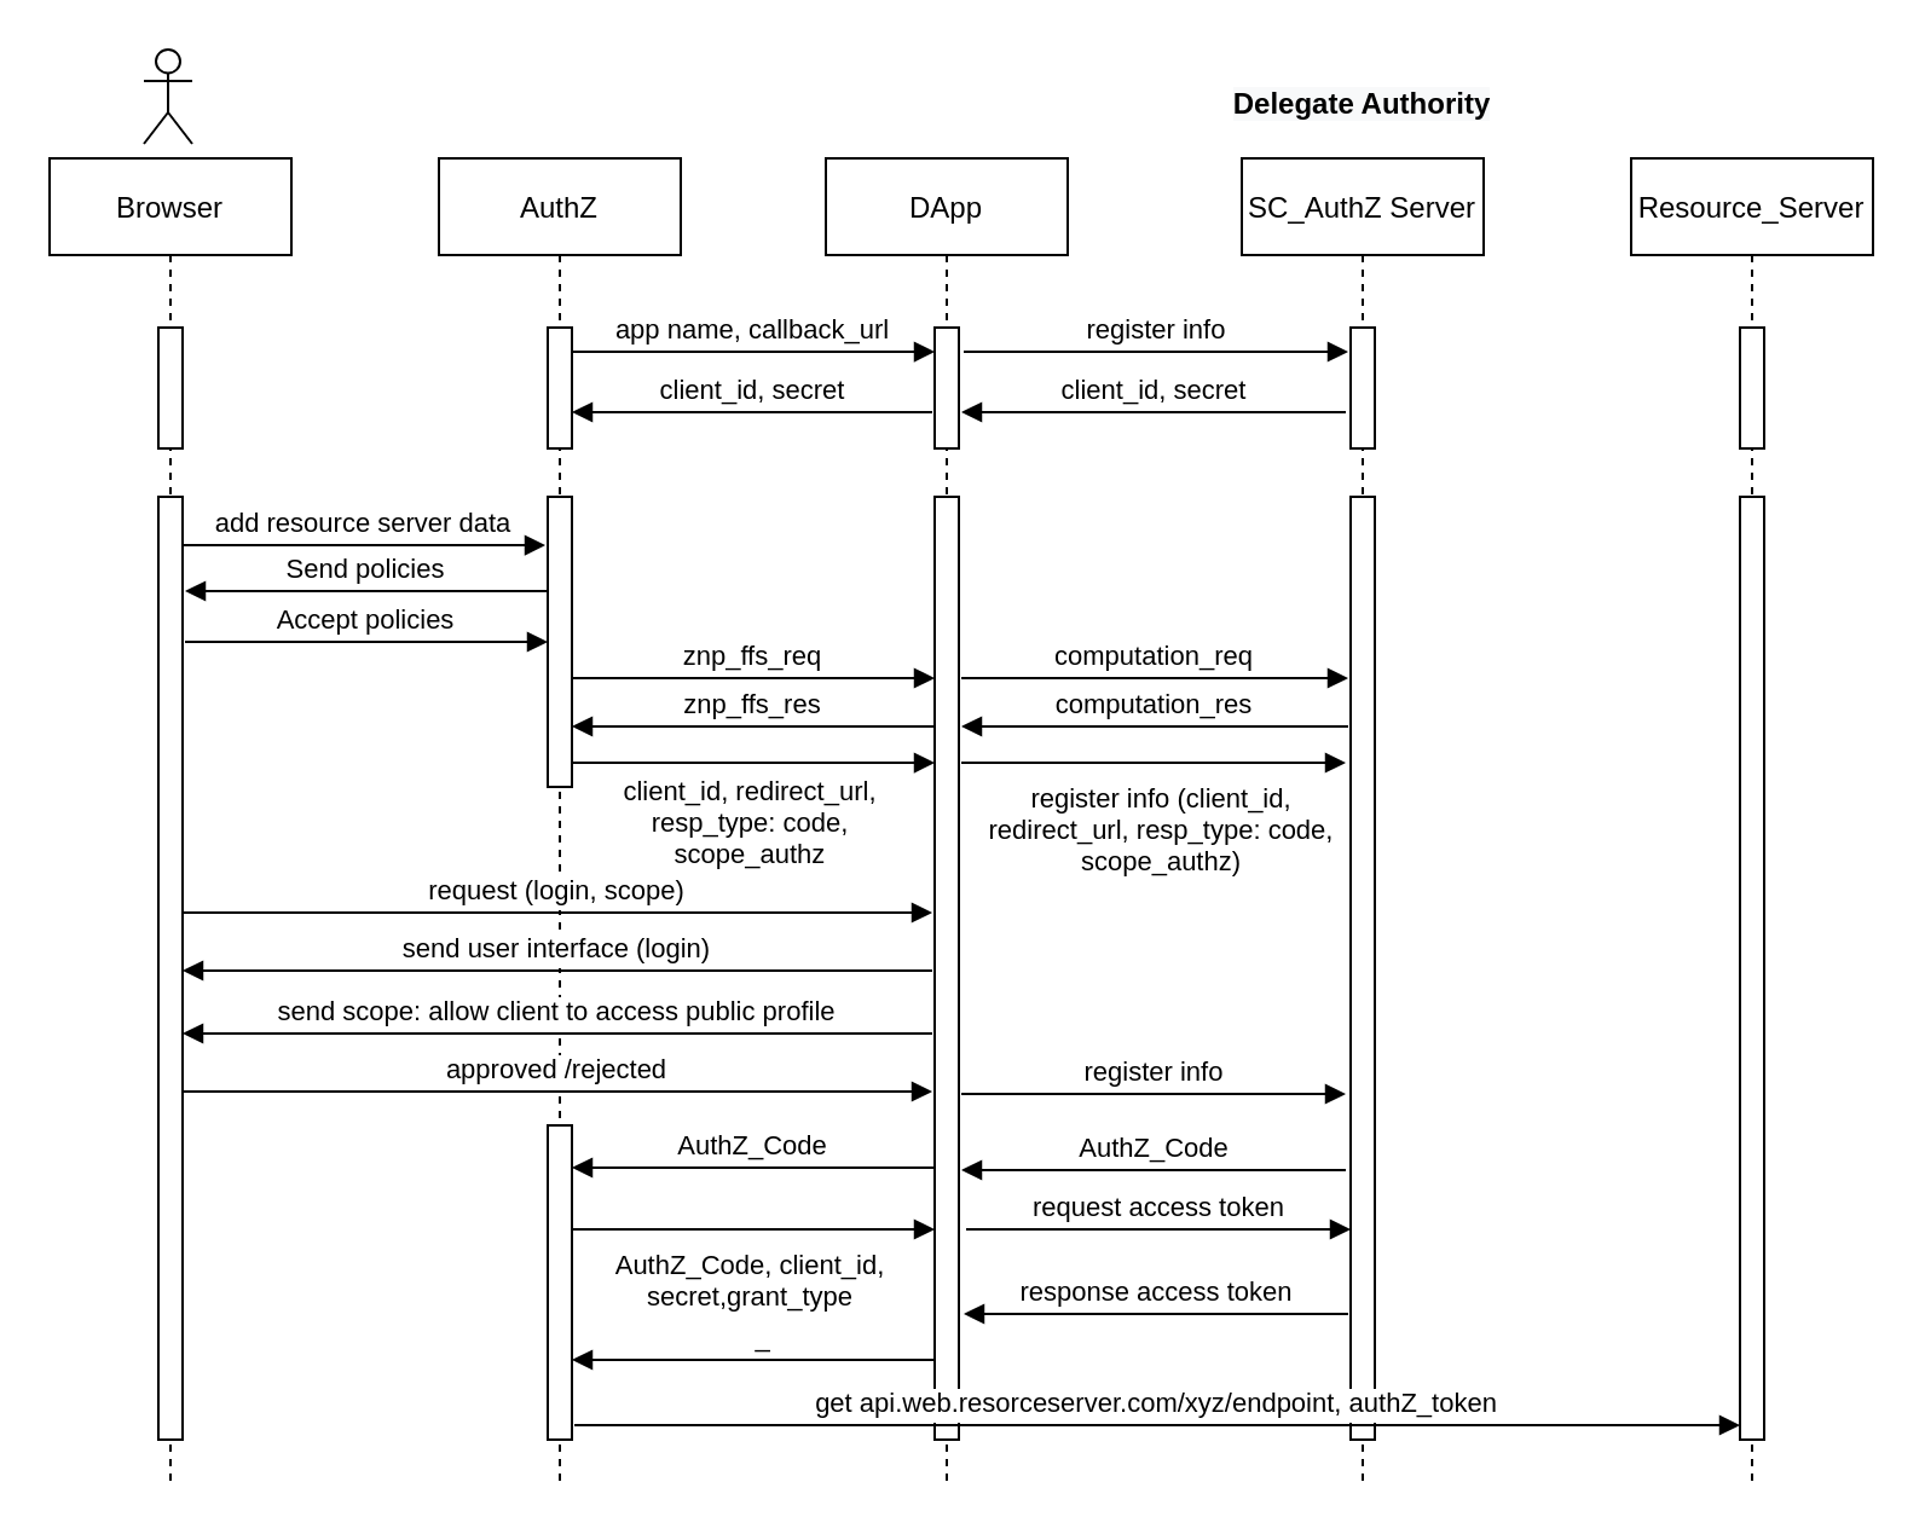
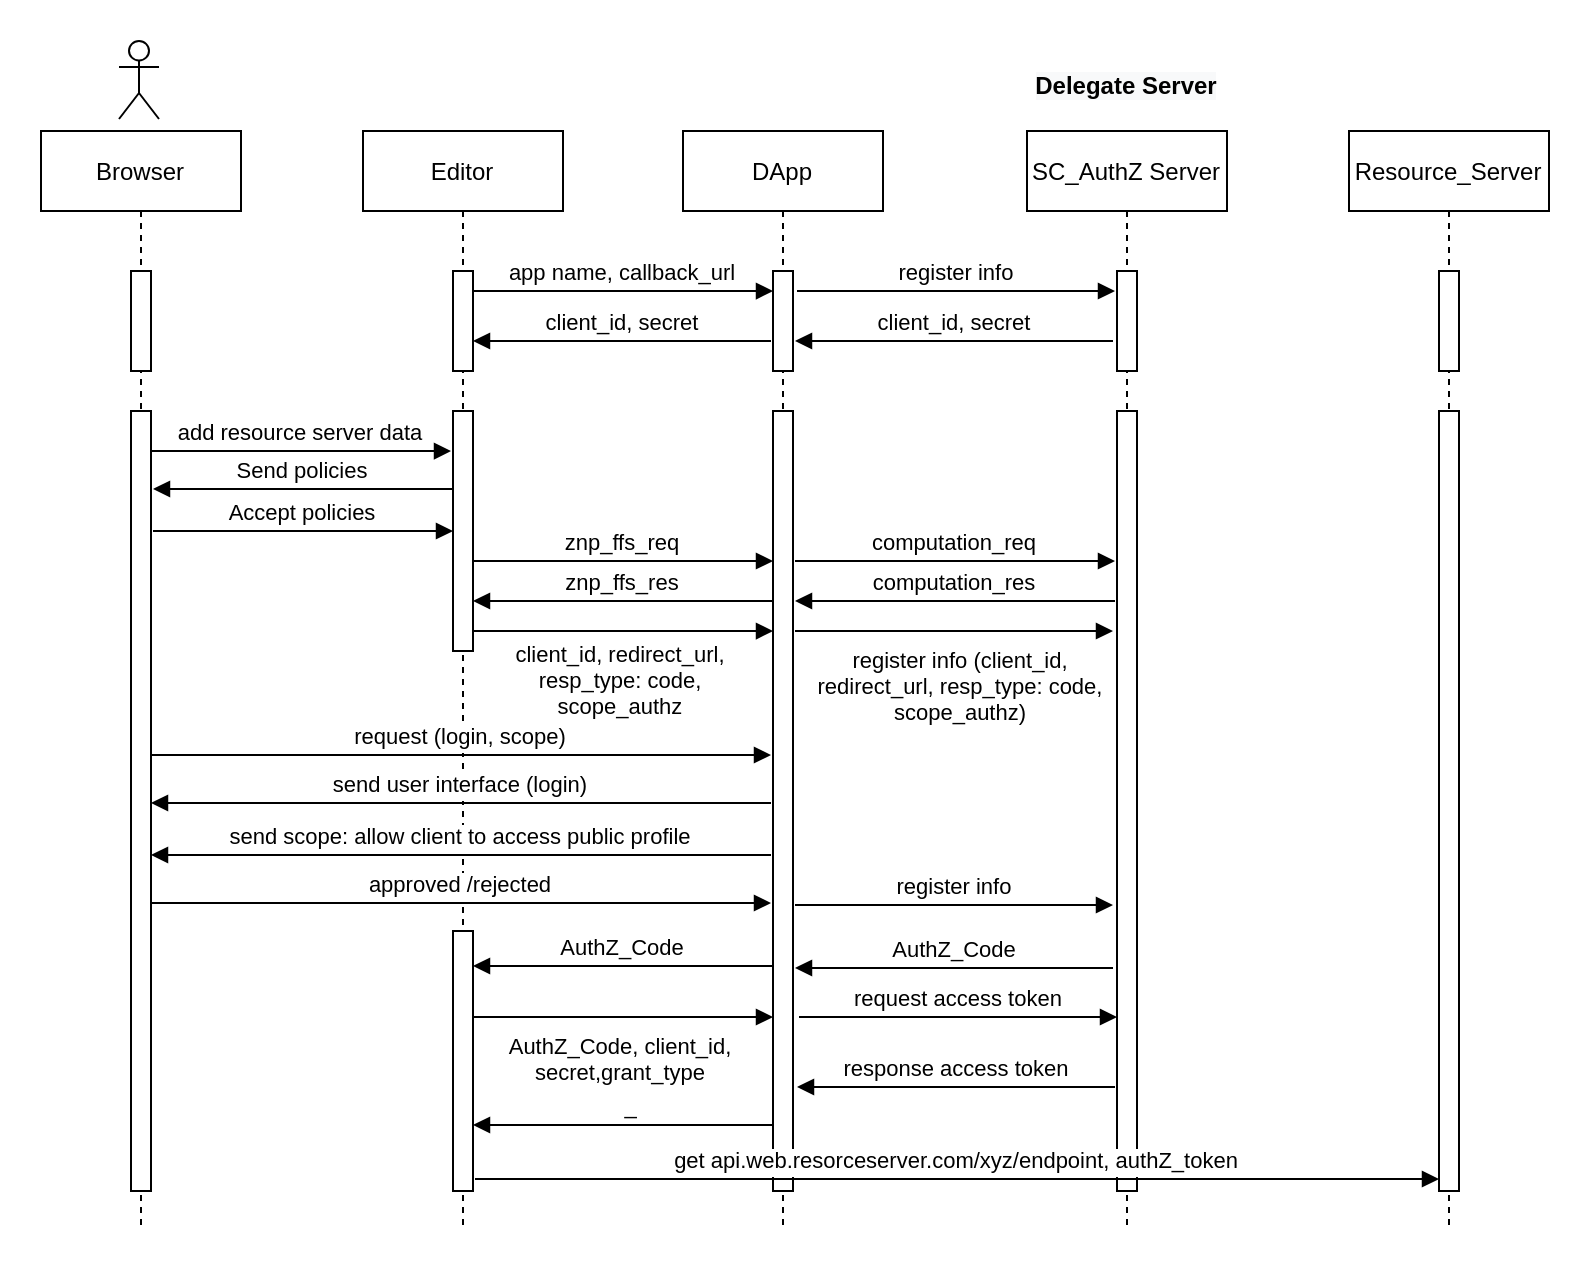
  <mxCell id="0" />
  <mxCell id="1" parent="0" />
  <mxCell id="2" value="" style="group" vertex="1" connectable="0" parent="1"><mxGeometry x="20" y="20" width="754" height="595" as="geometry" /></mxCell>
  <mxCell id="3" value="Browser" style="shape=umlLifeline;perimeter=lifelinePerimeter;container=1;collapsible=0;recursiveResize=0;rounded=0;shadow=0;strokeWidth=1;" parent="2" vertex="1"><mxGeometry y="45" width="100" height="550" as="geometry" /></mxCell>
  <mxCell id="4" value="" style="points=[];perimeter=orthogonalPerimeter;rounded=0;shadow=0;strokeWidth=1;" parent="3" vertex="1"><mxGeometry x="45" y="70" width="10" height="50" as="geometry" /></mxCell>
  <mxCell id="5" value="" style="points=[];perimeter=orthogonalPerimeter;rounded=0;shadow=0;strokeWidth=1;" parent="3" vertex="1"><mxGeometry x="45" y="140" width="10" height="390" as="geometry" /></mxCell>
  <mxCell id="6" value="add resource server data" style="verticalAlign=bottom;endArrow=block;shadow=0;strokeWidth=1;entryX=0.1;entryY=0.059;entryDx=0;entryDy=0;entryPerimeter=0;" parent="3" edge="1"><mxGeometry relative="1" as="geometry"><mxPoint x="55.0" y="160" as="sourcePoint" /><mxPoint x="205.0" y="160.03" as="targetPoint" /></mxGeometry></mxCell>
- <mxCell id="7" value="AuthZ" style="shape=umlLifeline;perimeter=lifelinePerimeter;container=1;collapsible=0;recursiveResize=0;rounded=0;shadow=0;strokeWidth=1;" parent="2" vertex="1"><mxGeometry x="161" y="45" width="100" height="550" as="geometry" /></mxCell>
+ <mxCell id="7" value="Editor" style="shape=umlLifeline;perimeter=lifelinePerimeter;container=1;collapsible=0;recursiveResize=0;rounded=0;shadow=0;strokeWidth=1;" parent="2" vertex="1"><mxGeometry x="161" y="45" width="100" height="550" as="geometry" /></mxCell>
  <mxCell id="8" value="" style="points=[];perimeter=orthogonalPerimeter;rounded=0;shadow=0;strokeWidth=1;" parent="7" vertex="1"><mxGeometry x="45" y="70" width="10" height="50" as="geometry" /></mxCell>
  <mxCell id="9" value="app name, callback_url" style="verticalAlign=bottom;endArrow=block;shadow=0;strokeWidth=1;entryX=0.1;entryY=0.059;entryDx=0;entryDy=0;entryPerimeter=0;" parent="7" edge="1"><mxGeometry relative="1" as="geometry"><mxPoint x="55" y="80" as="sourcePoint" /><mxPoint x="205" y="80.03" as="targetPoint" /></mxGeometry></mxCell>
  <mxCell id="10" value="" style="points=[];perimeter=orthogonalPerimeter;rounded=0;shadow=0;strokeWidth=1;" parent="7" vertex="1"><mxGeometry x="45" y="140" width="10" height="120" as="geometry" /></mxCell>
  <mxCell id="11" value="AuthZ_Code" style="verticalAlign=bottom;endArrow=none;shadow=0;strokeWidth=1;startArrow=block;startFill=1;endFill=0;" parent="7" edge="1"><mxGeometry relative="1" as="geometry"><mxPoint x="55" y="417.5" as="sourcePoint" /><mxPoint x="205" y="417.5" as="targetPoint" /></mxGeometry></mxCell>
  <mxCell id="12" value="" style="points=[];perimeter=orthogonalPerimeter;rounded=0;shadow=0;strokeWidth=1;" parent="7" vertex="1"><mxGeometry x="45" y="400" width="10" height="130" as="geometry" /></mxCell>
  <mxCell id="13" value="Send policies" style="verticalAlign=bottom;endArrow=none;shadow=0;strokeWidth=1;startArrow=block;startFill=1;endFill=0;" parent="7" edge="1"><mxGeometry relative="1" as="geometry"><mxPoint x="-105" y="179" as="sourcePoint" /><mxPoint x="45" y="179" as="targetPoint" /></mxGeometry></mxCell>
  <mxCell id="14" value="Accept policies" style="verticalAlign=bottom;endArrow=block;shadow=0;strokeWidth=1;startArrow=none;startFill=0;endFill=1;" edge="1" parent="7"><mxGeometry relative="1" as="geometry"><mxPoint x="-105.0" y="200" as="sourcePoint" /><mxPoint x="45" y="200" as="targetPoint" /></mxGeometry></mxCell>
  <mxCell id="15" value="SC_AuthZ Server" style="shape=umlLifeline;perimeter=lifelinePerimeter;container=1;collapsible=0;recursiveResize=0;rounded=0;shadow=0;strokeWidth=1;" parent="2" vertex="1"><mxGeometry x="493" y="45" width="100" height="550" as="geometry" /></mxCell>
  <mxCell id="16" value="" style="points=[];perimeter=orthogonalPerimeter;rounded=0;shadow=0;strokeWidth=1;" parent="15" vertex="1"><mxGeometry x="45" y="70" width="10" height="50" as="geometry" /></mxCell>
  <mxCell id="17" value="" style="points=[];perimeter=orthogonalPerimeter;rounded=0;shadow=0;strokeWidth=1;" parent="15" vertex="1"><mxGeometry x="45" y="140" width="10" height="390" as="geometry" /></mxCell>
  <mxCell id="18" value="register info" style="verticalAlign=bottom;endArrow=block;shadow=0;strokeWidth=1;" parent="15" edge="1"><mxGeometry relative="1" as="geometry"><mxPoint x="-115" y="80" as="sourcePoint" /><mxPoint x="44" y="80" as="targetPoint" /></mxGeometry></mxCell>
  <mxCell id="19" value="AuthZ_Code" style="verticalAlign=bottom;endArrow=none;shadow=0;strokeWidth=1;startArrow=block;startFill=1;endFill=0;" parent="15" edge="1"><mxGeometry relative="1" as="geometry"><mxPoint x="-116" y="418.5" as="sourcePoint" /><mxPoint x="43" y="418.5" as="targetPoint" /></mxGeometry></mxCell>
  <mxCell id="20" value="request access token" style="verticalAlign=bottom;endArrow=block;shadow=0;strokeWidth=1;" parent="15" edge="1"><mxGeometry relative="1" as="geometry"><mxPoint x="-114" y="443" as="sourcePoint" /><mxPoint x="45" y="443" as="targetPoint" /></mxGeometry></mxCell>
  <mxCell id="21" value="client_id, redirect_url,&#10;resp_type: code,&#10;scope_authz&#10;" style="verticalAlign=bottom;endArrow=block;shadow=0;strokeWidth=1;entryX=0.1;entryY=0.059;entryDx=0;entryDy=0;entryPerimeter=0;" parent="15" edge="1"><mxGeometry x="-0.013" y="-60" relative="1" as="geometry"><mxPoint x="-277.0" y="250" as="sourcePoint" /><mxPoint x="-127.0" y="250.03" as="targetPoint" /><mxPoint as="offset" /></mxGeometry></mxCell>
  <mxCell id="22" value="register info (client_id,&#10;redirect_url, resp_type: code,&#10;scope_authz)" style="verticalAlign=bottom;endArrow=block;shadow=0;strokeWidth=1;" parent="15" edge="1"><mxGeometry x="0.044" y="-50" relative="1" as="geometry"><mxPoint x="-116" y="250" as="sourcePoint" /><mxPoint x="43" y="250" as="targetPoint" /><mxPoint as="offset" /></mxGeometry></mxCell>
  <mxCell id="23" value="Resource_Server" style="shape=umlLifeline;perimeter=lifelinePerimeter;container=1;collapsible=0;recursiveResize=0;rounded=0;shadow=0;strokeWidth=1;" parent="2" vertex="1"><mxGeometry x="654" y="45" width="100" height="550" as="geometry" /></mxCell>
  <mxCell id="24" value="" style="points=[];perimeter=orthogonalPerimeter;rounded=0;shadow=0;strokeWidth=1;" parent="23" vertex="1"><mxGeometry x="45" y="70" width="10" height="50" as="geometry" /></mxCell>
  <mxCell id="25" value="" style="points=[];perimeter=orthogonalPerimeter;rounded=0;shadow=0;strokeWidth=1;" parent="23" vertex="1"><mxGeometry x="45" y="140" width="10" height="390" as="geometry" /></mxCell>
- <mxCell id="26" value="&lt;span style=&quot;color: rgb(0, 0, 0); font-family: helvetica; font-size: 12px; font-style: normal; letter-spacing: normal; text-indent: 0px; text-transform: none; word-spacing: 0px; background-color: rgb(248, 249, 250); display: inline; float: none;&quot;&gt;Delegate Authority&lt;/span&gt;" style="text;whiteSpace=wrap;html=1;fontStyle=1;align=center;" parent="2" vertex="1"><mxGeometry x="483" y="9" width="120" height="30" as="geometry" /></mxCell>
+ <mxCell id="26" value="&lt;span style=&quot;color: rgb(0, 0, 0); font-family: helvetica; font-size: 12px; font-style: normal; letter-spacing: normal; text-indent: 0px; text-transform: none; word-spacing: 0px; background-color: rgb(248, 249, 250); display: inline; float: none;&quot;&gt;Delegate Server&lt;/span&gt;" style="text;whiteSpace=wrap;html=1;fontStyle=1;align=center;" parent="2" vertex="1"><mxGeometry x="483" y="9" width="120" height="30" as="geometry" /></mxCell>
  <mxCell id="27" value="" style="shape=umlActor;verticalLabelPosition=bottom;verticalAlign=top;html=1;outlineConnect=0;fillColor=none;" parent="2" vertex="1"><mxGeometry x="39" width="20" height="39" as="geometry" /></mxCell>
  <mxCell id="28" value="client_id, secret" style="verticalAlign=bottom;endArrow=none;shadow=0;strokeWidth=1;entryX=0.1;entryY=0.059;entryDx=0;entryDy=0;entryPerimeter=0;endFill=0;startArrow=block;startFill=1;" parent="2" edge="1"><mxGeometry relative="1" as="geometry"><mxPoint x="216" y="150" as="sourcePoint" /><mxPoint x="365" y="150.03" as="targetPoint" /></mxGeometry></mxCell>
  <mxCell id="29" value="DApp" style="shape=umlLifeline;perimeter=lifelinePerimeter;container=1;collapsible=0;recursiveResize=0;rounded=0;shadow=0;strokeWidth=1;" parent="2" vertex="1"><mxGeometry x="321" y="45" width="100" height="550" as="geometry" /></mxCell>
  <mxCell id="30" value="" style="points=[];perimeter=orthogonalPerimeter;rounded=0;shadow=0;strokeWidth=1;" parent="29" vertex="1"><mxGeometry x="45" y="70" width="10" height="50" as="geometry" /></mxCell>
  <mxCell id="31" value="" style="points=[];perimeter=orthogonalPerimeter;rounded=0;shadow=0;strokeWidth=1;" parent="29" vertex="1"><mxGeometry x="45" y="140" width="10" height="390" as="geometry" /></mxCell>
  <mxCell id="32" value="Access_token" style="verticalAlign=bottom;endArrow=none;shadow=0;strokeWidth=1;startArrow=block;startFill=1;endFill=0;" parent="29" edge="1"><mxGeometry relative="1" as="geometry"><mxPoint x="-105" y="497" as="sourcePoint" /><mxPoint x="45" y="497" as="targetPoint" /></mxGeometry></mxCell>
  <mxCell id="33" value="znp_ffs_req" style="verticalAlign=bottom;endArrow=block;shadow=0;strokeWidth=1;startArrow=none;startFill=0;endFill=1;" parent="29" edge="1"><mxGeometry relative="1" as="geometry"><mxPoint x="-105" y="215" as="sourcePoint" /><mxPoint x="45" y="215" as="targetPoint" /></mxGeometry></mxCell>
  <mxCell id="34" value="computation_req" style="verticalAlign=bottom;endArrow=block;shadow=0;strokeWidth=1;startArrow=none;startFill=0;endFill=1;" parent="29" edge="1"><mxGeometry relative="1" as="geometry"><mxPoint x="56" y="215" as="sourcePoint" /><mxPoint x="216" y="215" as="targetPoint" /></mxGeometry></mxCell>
  <mxCell id="35" value="znp_ffs_res" style="verticalAlign=bottom;endArrow=none;shadow=0;strokeWidth=1;startArrow=block;startFill=1;endFill=0;" edge="1" parent="29"><mxGeometry relative="1" as="geometry"><mxPoint x="-105" y="235" as="sourcePoint" /><mxPoint x="45" y="235" as="targetPoint" /></mxGeometry></mxCell>
  <mxCell id="36" value="computation_res" style="verticalAlign=bottom;endArrow=none;shadow=0;strokeWidth=1;startArrow=block;startFill=1;endFill=0;" edge="1" parent="29"><mxGeometry relative="1" as="geometry"><mxPoint x="56" y="235" as="sourcePoint" /><mxPoint x="216" y="235" as="targetPoint" /></mxGeometry></mxCell>
  <mxCell id="37" value="client_id, secret" style="verticalAlign=bottom;endArrow=none;shadow=0;strokeWidth=1;startArrow=block;startFill=1;endFill=0;" parent="2" edge="1"><mxGeometry relative="1" as="geometry"><mxPoint x="377" y="150" as="sourcePoint" /><mxPoint x="536" y="150" as="targetPoint" /></mxGeometry></mxCell>
  <mxCell id="38" value="AuthZ_Code, client_id,&#10;secret,grant_type&#10;" style="verticalAlign=bottom;endArrow=block;shadow=0;strokeWidth=1;startArrow=none;startFill=0;endFill=1;" parent="2" edge="1"><mxGeometry x="-0.013" y="-50" relative="1" as="geometry"><mxPoint x="216" y="488" as="sourcePoint" /><mxPoint x="366" y="488" as="targetPoint" /><mxPoint as="offset" /></mxGeometry></mxCell>
  <mxCell id="39" value="response access token" style="verticalAlign=bottom;endArrow=none;shadow=0;strokeWidth=1;startArrow=block;startFill=1;endFill=0;" parent="2" edge="1"><mxGeometry relative="1" as="geometry"><mxPoint x="378" y="523" as="sourcePoint" /><mxPoint x="537" y="523" as="targetPoint" /></mxGeometry></mxCell>
  <mxCell id="40" value="get api.web.resorceserver.com/xyz/endpoint, authZ_token" style="verticalAlign=bottom;endArrow=block;shadow=0;strokeWidth=1;startArrow=none;startFill=0;endFill=1;" parent="2" edge="1"><mxGeometry relative="1" as="geometry"><mxPoint x="217.0" y="569" as="sourcePoint" /><mxPoint x="699" y="569" as="targetPoint" /></mxGeometry></mxCell>
  <mxCell id="41" value="send user interface (login)" style="verticalAlign=bottom;endArrow=none;shadow=0;strokeWidth=1;startArrow=block;startFill=1;endFill=0;" edge="1" parent="2"><mxGeometry relative="1" as="geometry"><mxPoint x="55" y="381" as="sourcePoint" /><mxPoint x="365" y="381" as="targetPoint" /></mxGeometry></mxCell>
  <mxCell id="42" value="send scope: allow client to access public profile" style="verticalAlign=bottom;endArrow=none;shadow=0;strokeWidth=1;startArrow=block;startFill=1;endFill=0;" edge="1" parent="2"><mxGeometry relative="1" as="geometry"><mxPoint x="55" y="407" as="sourcePoint" /><mxPoint x="365" y="407" as="targetPoint" /></mxGeometry></mxCell>
  <mxCell id="43" value="approved /rejected" style="verticalAlign=bottom;endArrow=block;shadow=0;strokeWidth=1;startArrow=none;startFill=0;endFill=1;" edge="1" parent="2"><mxGeometry relative="1" as="geometry"><mxPoint x="55" y="431" as="sourcePoint" /><mxPoint x="365" y="431" as="targetPoint" /></mxGeometry></mxCell>
  <mxCell id="44" value="register info" style="verticalAlign=bottom;endArrow=block;shadow=0;strokeWidth=1;" edge="1" parent="2"><mxGeometry relative="1" as="geometry"><mxPoint x="377" y="432" as="sourcePoint" /><mxPoint x="536" y="432" as="targetPoint" /></mxGeometry></mxCell>
  <mxCell id="45" value="request (login, scope)" style="verticalAlign=bottom;endArrow=block;shadow=0;strokeWidth=1;startArrow=none;startFill=0;endFill=1;" edge="1" parent="2"><mxGeometry relative="1" as="geometry"><mxPoint x="55" y="357" as="sourcePoint" /><mxPoint x="365" y="357" as="targetPoint" /></mxGeometry></mxCell>
